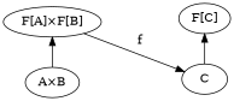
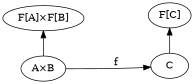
  digraph {
    rankdir=LR
    n1 [label="F[C]"]
    C
    n3 [label="A×B"]
    n4 [label="F[A]×F[B]"]
    subgraph sub_1 {
      rank=same
      n1
      C
    }
    subgraph sub_2 {
      rank=same
      n3
      n4
    }
    n1 -> C [dir=back]
-   n4 -> C [label=f]
+   n3 -> C [label=f]
    n4 -> n1 [label="map2(f)" style=invis]
    n4 -> n3 [dir=back]
  }
